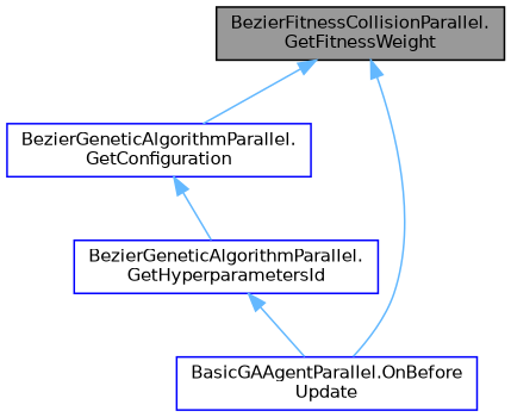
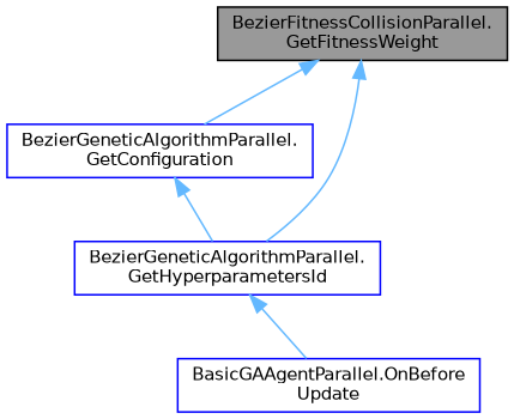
  digraph {
    rankdir=TB
    node [color=blue fillcolor=white fontname=Helvetica fontsize=10 shape=box style=filled]
    edge [color=steelblue1 dir=back fontname=Helvetica fontsize=10 labelfontname=Helvetica labelfontsize=10 style=solid]
    n1 [color=black fillcolor=grey60 fontcolor=black height=0.2 label="BezierFitnessCollisionParallel.\lGetFitnessWeight" width=0.4]
    n2 [height=0.2 label="BezierGeneticAlgorithmParallel.\lGetConfiguration" width=0.4]
    n3 [height=0.2 label="BezierGeneticAlgorithmParallel.\lGetHyperparametersId" width=0.4]
    n4 [height=0.2 label="BasicGAAgentParallel.OnBefore\lUpdate" width=0.4]
    n1 -> n2
-   n1 -> n4
+   n1 -> n3
    n2 -> n3
    n3 -> n4
  }
